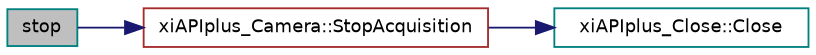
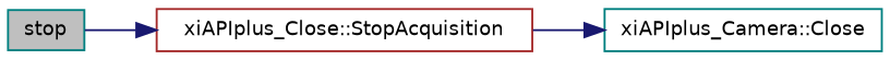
  digraph {
    rankdir=LR
    node [color=teal fillcolor=white fontname=Helvetica fontsize=10 shape=record style=filled]
    edge [color=midnightblue fontname=Helvetica fontsize=10 labelfontname=Helvetica labelfontsize=10 style=solid]
    n1 [fillcolor=grey75 fontcolor=black height=0.2 label=stop width=0.4]
-   n2 [color=brown height=0.2 label="xiAPIplus_Camera::StopAcquisition" width=0.4]
-   n3 [height=0.2 label="xiAPIplus_Close::Close" width=0.4]
+   n2 [color=brown height=0.2 label="xiAPIplus_Close::StopAcquisition" width=0.4]
+   n3 [height=0.2 label="xiAPIplus_Camera::Close" width=0.4]
    n1 -> n2
    n2 -> n3
  }
